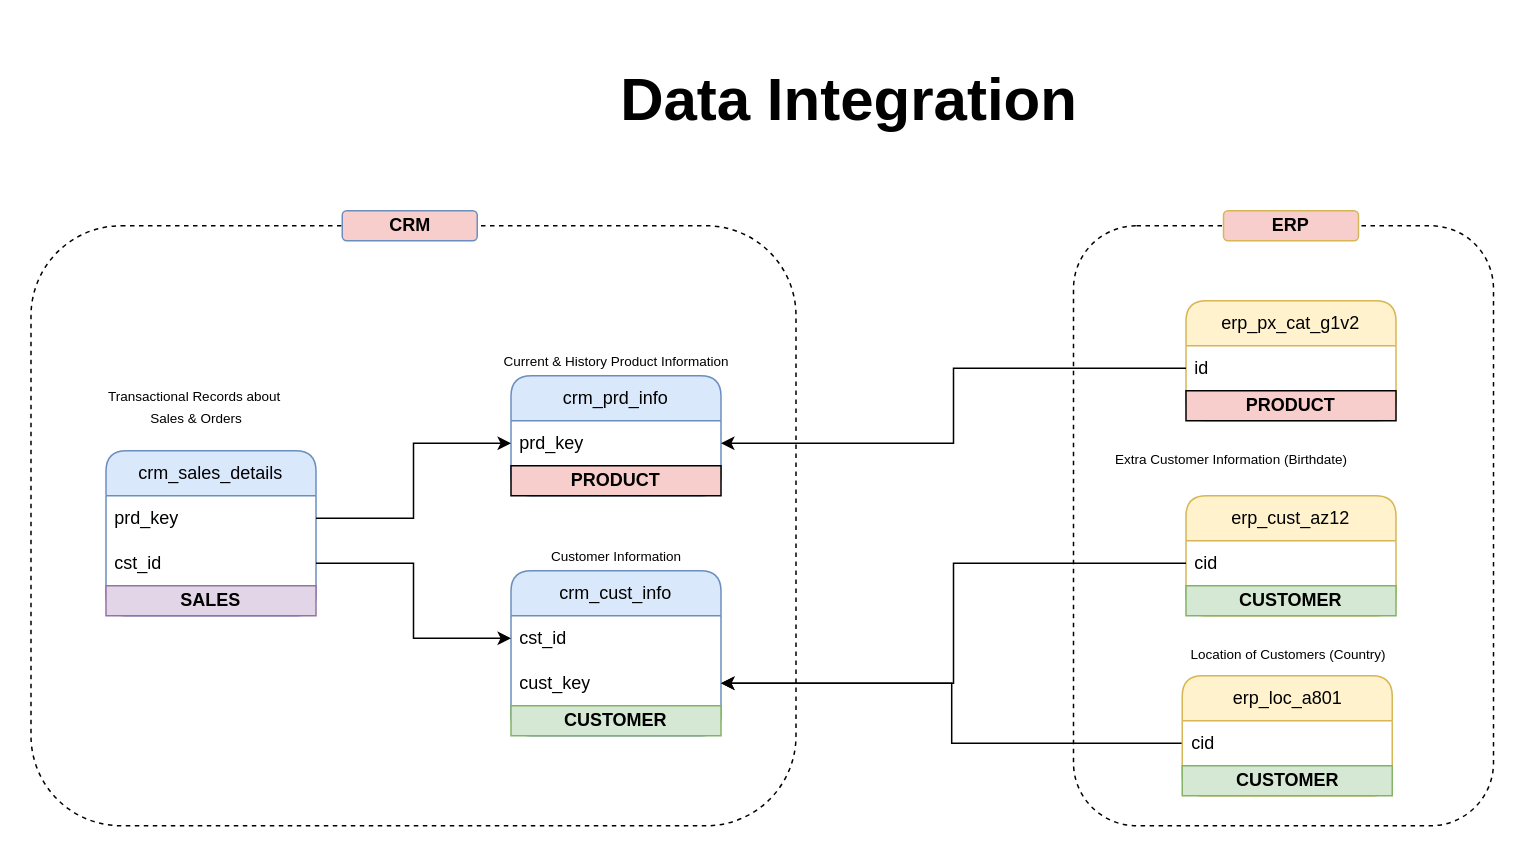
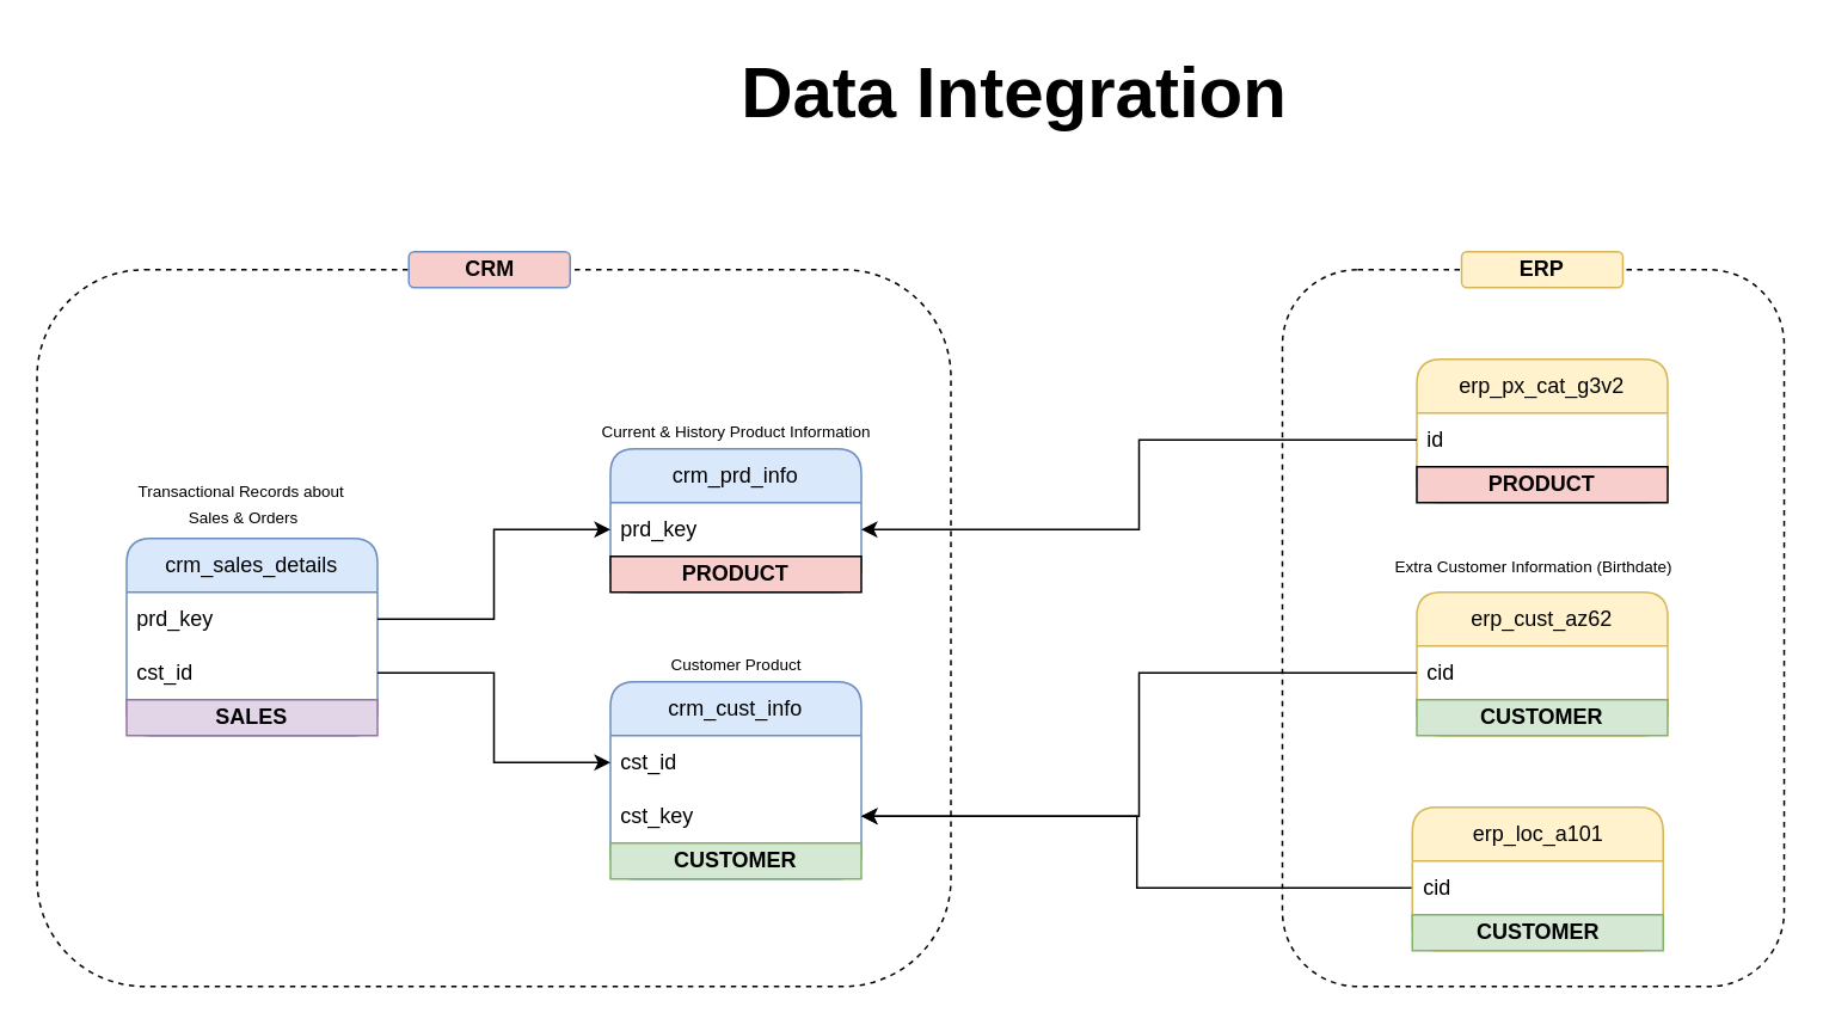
  <mxCell id="0" />
  <mxCell id="1" parent="0" />
  <mxCell id="2" value="" style="rounded=1;whiteSpace=wrap;html=1;fillColor=none;dashed=1;" parent="1" vertex="1"><mxGeometry x="20" y="150" width="510" height="400" as="geometry" /></mxCell>
  <mxCell id="3" value="" style="rounded=1;whiteSpace=wrap;html=1;fillColor=none;dashed=1;" parent="1" vertex="1"><mxGeometry x="715" y="150" width="280" height="400" as="geometry" /></mxCell>
- <mxCell id="4" value="&lt;b&gt;&lt;font style=&quot;font-size: 40px;&quot;&gt;Data Integration&lt;/font&gt;&lt;/b&gt;" style="text;html=1;align=center;verticalAlign=middle;resizable=0;points=[];autosize=1;strokeColor=none;fillColor=none;fontSize=25;" parent="1" vertex="1"><mxGeometry x="400" y="35" width="330" height="60" as="geometry" /></mxCell>
+ <mxCell id="4" value="&lt;b&gt;&lt;font style=&quot;font-size: 40px;&quot;&gt;Data Integration&lt;/font&gt;&lt;/b&gt;" style="text;html=1;align=center;verticalAlign=middle;resizable=0;points=[];autosize=1;strokeColor=none;fillColor=none;fontSize=25;" parent="1" vertex="1"><mxGeometry x="400" y="20" width="330" height="60" as="geometry" /></mxCell>
  <mxCell id="5" value="crm_sales_details" style="swimlane;fontStyle=0;childLayout=stackLayout;horizontal=1;startSize=30;horizontalStack=0;resizeParent=1;resizeParentMax=0;resizeLast=0;collapsible=1;marginBottom=0;whiteSpace=wrap;html=1;fillColor=#dae8fc;strokeColor=#6c8ebf;rounded=1;" parent="1" vertex="1"><mxGeometry x="70" y="300" width="140" height="110" as="geometry" /></mxCell>
  <mxCell id="6" value="prd_key" style="text;strokeColor=none;fillColor=none;align=left;verticalAlign=middle;spacingLeft=4;spacingRight=4;overflow=hidden;points=[[0,0.5],[1,0.5]];portConstraint=eastwest;rotatable=0;whiteSpace=wrap;html=1;" parent="5" vertex="1"><mxGeometry y="30" width="140" height="30" as="geometry" /></mxCell>
  <mxCell id="7" value="cst_id" style="text;strokeColor=none;fillColor=none;align=left;verticalAlign=middle;spacingLeft=4;spacingRight=4;overflow=hidden;points=[[0,0.5],[1,0.5]];portConstraint=eastwest;rotatable=0;whiteSpace=wrap;html=1;" parent="5" vertex="1"><mxGeometry y="60" width="140" height="30" as="geometry" /></mxCell>
  <mxCell id="8" value="&lt;b&gt;SALES&lt;/b&gt;" style="text;html=1;strokeColor=#9673a6;fillColor=#e1d5e7;align=center;verticalAlign=middle;whiteSpace=wrap;overflow=hidden;" parent="5" vertex="1"><mxGeometry y="90" width="140" height="20" as="geometry" /></mxCell>
  <mxCell id="9" value="&lt;div&gt;crm_cust_info&lt;/div&gt;" style="swimlane;fontStyle=0;childLayout=stackLayout;horizontal=1;startSize=30;horizontalStack=0;resizeParent=1;resizeParentMax=0;resizeLast=0;collapsible=1;marginBottom=0;whiteSpace=wrap;html=1;fillColor=#dae8fc;strokeColor=#6c8ebf;rounded=1;" parent="1" vertex="1"><mxGeometry x="340" y="380" width="140" height="110" as="geometry" /></mxCell>
  <mxCell id="10" value="cst_id" style="text;strokeColor=none;fillColor=none;align=left;verticalAlign=middle;spacingLeft=4;spacingRight=4;overflow=hidden;points=[[0,0.5],[1,0.5]];portConstraint=eastwest;rotatable=0;whiteSpace=wrap;html=1;" parent="9" vertex="1"><mxGeometry y="30" width="140" height="30" as="geometry" /></mxCell>
- <mxCell id="11" value="cust_key" style="text;strokeColor=none;fillColor=none;align=left;verticalAlign=middle;spacingLeft=4;spacingRight=4;overflow=hidden;points=[[0,0.5],[1,0.5]];portConstraint=eastwest;rotatable=0;whiteSpace=wrap;html=1;" parent="9" vertex="1"><mxGeometry y="60" width="140" height="30" as="geometry" /></mxCell>
+ <mxCell id="11" value="cst_key" style="text;strokeColor=none;fillColor=none;align=left;verticalAlign=middle;spacingLeft=4;spacingRight=4;overflow=hidden;points=[[0,0.5],[1,0.5]];portConstraint=eastwest;rotatable=0;whiteSpace=wrap;html=1;" parent="9" vertex="1"><mxGeometry y="60" width="140" height="30" as="geometry" /></mxCell>
  <mxCell id="12" value="&lt;b&gt;CUSTOMER&lt;/b&gt;" style="text;html=1;strokeColor=#82b366;fillColor=#d5e8d4;align=center;verticalAlign=middle;whiteSpace=wrap;overflow=hidden;" parent="9" vertex="1"><mxGeometry y="90" width="140" height="20" as="geometry" /></mxCell>
  <mxCell id="13" value="crm_prd_info" style="swimlane;fontStyle=0;childLayout=stackLayout;horizontal=1;startSize=30;horizontalStack=0;resizeParent=1;resizeParentMax=0;resizeLast=0;collapsible=1;marginBottom=0;whiteSpace=wrap;html=1;fillColor=#dae8fc;strokeColor=#6c8ebf;rounded=1;" parent="1" vertex="1"><mxGeometry x="340" y="250" width="140" height="80" as="geometry" /></mxCell>
  <mxCell id="14" value="prd_key" style="text;strokeColor=none;fillColor=none;align=left;verticalAlign=middle;spacingLeft=4;spacingRight=4;overflow=hidden;points=[[0,0.5],[1,0.5]];portConstraint=eastwest;rotatable=0;whiteSpace=wrap;html=1;" parent="13" vertex="1"><mxGeometry y="30" width="140" height="30" as="geometry" /></mxCell>
  <mxCell id="15" value="&lt;b&gt;PRODUCT&lt;/b&gt;" style="text;html=1;strokeColor=default;fillColor=#f8cecc;align=center;verticalAlign=middle;whiteSpace=wrap;overflow=hidden;" parent="13" vertex="1"><mxGeometry y="60" width="140" height="20" as="geometry" /></mxCell>
  <mxCell id="16" style="edgeStyle=orthogonalEdgeStyle;rounded=0;orthogonalLoop=1;jettySize=auto;html=1;entryX=0;entryY=0.5;entryDx=0;entryDy=0;" parent="1" source="6" target="14" edge="1"><mxGeometry relative="1" as="geometry" /></mxCell>
  <mxCell id="17" style="edgeStyle=orthogonalEdgeStyle;rounded=0;orthogonalLoop=1;jettySize=auto;html=1;" parent="1" source="7" target="10" edge="1"><mxGeometry relative="1" as="geometry" /></mxCell>
- <mxCell id="18" value="erp_px_cat_g1v2" style="swimlane;fontStyle=0;childLayout=stackLayout;horizontal=1;startSize=30;horizontalStack=0;resizeParent=1;resizeParentMax=0;resizeLast=0;collapsible=1;marginBottom=0;whiteSpace=wrap;html=1;fillColor=#fff2cc;strokeColor=#d6b656;rounded=1;" parent="1" vertex="1"><mxGeometry x="790" y="200" width="140" height="80" as="geometry" /></mxCell>
+ <mxCell id="18" value="erp_px_cat_g3v2" style="swimlane;fontStyle=0;childLayout=stackLayout;horizontal=1;startSize=30;horizontalStack=0;resizeParent=1;resizeParentMax=0;resizeLast=0;collapsible=1;marginBottom=0;whiteSpace=wrap;html=1;fillColor=#fff2cc;strokeColor=#d6b656;rounded=1;" parent="1" vertex="1"><mxGeometry x="790" y="200" width="140" height="80" as="geometry" /></mxCell>
  <mxCell id="19" value="id" style="text;strokeColor=none;fillColor=none;align=left;verticalAlign=middle;spacingLeft=4;spacingRight=4;overflow=hidden;points=[[0,0.5],[1,0.5]];portConstraint=eastwest;rotatable=0;whiteSpace=wrap;html=1;" parent="18" vertex="1"><mxGeometry y="30" width="140" height="30" as="geometry" /></mxCell>
  <mxCell id="20" value="&lt;b&gt;PRODUCT&lt;/b&gt;" style="text;html=1;strokeColor=default;fillColor=#f8cecc;align=center;verticalAlign=middle;whiteSpace=wrap;overflow=hidden;" parent="18" vertex="1"><mxGeometry y="60" width="140" height="20" as="geometry" /></mxCell>
- <mxCell id="21" value="&lt;div&gt;erp_cust_az12&lt;/div&gt;" style="swimlane;fontStyle=0;childLayout=stackLayout;horizontal=1;startSize=30;horizontalStack=0;resizeParent=1;resizeParentMax=0;resizeLast=0;collapsible=1;marginBottom=0;whiteSpace=wrap;html=1;fillColor=#fff2cc;strokeColor=#d6b656;rounded=1;" parent="1" vertex="1"><mxGeometry x="790" y="330" width="140" height="80" as="geometry" /></mxCell>
+ <mxCell id="21" value="&lt;div&gt;erp_cust_az62&lt;/div&gt;" style="swimlane;fontStyle=0;childLayout=stackLayout;horizontal=1;startSize=30;horizontalStack=0;resizeParent=1;resizeParentMax=0;resizeLast=0;collapsible=1;marginBottom=0;whiteSpace=wrap;html=1;fillColor=#fff2cc;strokeColor=#d6b656;rounded=1;" parent="1" vertex="1"><mxGeometry x="790" y="330" width="140" height="80" as="geometry" /></mxCell>
  <mxCell id="22" value="cid" style="text;strokeColor=none;fillColor=none;align=left;verticalAlign=middle;spacingLeft=4;spacingRight=4;overflow=hidden;points=[[0,0.5],[1,0.5]];portConstraint=eastwest;rotatable=0;whiteSpace=wrap;html=1;" parent="21" vertex="1"><mxGeometry y="30" width="140" height="30" as="geometry" /></mxCell>
  <mxCell id="23" value="&lt;b&gt;CUSTOMER&lt;/b&gt;" style="text;html=1;strokeColor=#82b366;fillColor=#d5e8d4;align=center;verticalAlign=middle;whiteSpace=wrap;overflow=hidden;" parent="21" vertex="1"><mxGeometry y="60" width="140" height="20" as="geometry" /></mxCell>
  <mxCell id="24" style="edgeStyle=orthogonalEdgeStyle;rounded=0;orthogonalLoop=1;jettySize=auto;html=1;exitX=0;exitY=0.5;exitDx=0;exitDy=0;entryX=1;entryY=0.5;entryDx=0;entryDy=0;" parent="1" source="26" target="11" edge="1"><mxGeometry relative="1" as="geometry" /></mxCell>
- <mxCell id="25" value="erp_loc_a801" style="swimlane;fontStyle=0;childLayout=stackLayout;horizontal=1;startSize=30;horizontalStack=0;resizeParent=1;resizeParentMax=0;resizeLast=0;collapsible=1;marginBottom=0;whiteSpace=wrap;html=1;fillColor=#fff2cc;strokeColor=#d6b656;rounded=1;" parent="1" vertex="1"><mxGeometry x="787.5" y="450" width="140" height="80" as="geometry" /></mxCell>
+ <mxCell id="25" value="erp_loc_a101" style="swimlane;fontStyle=0;childLayout=stackLayout;horizontal=1;startSize=30;horizontalStack=0;resizeParent=1;resizeParentMax=0;resizeLast=0;collapsible=1;marginBottom=0;whiteSpace=wrap;html=1;fillColor=#fff2cc;strokeColor=#d6b656;rounded=1;" parent="1" vertex="1"><mxGeometry x="787.5" y="450" width="140" height="80" as="geometry" /></mxCell>
  <mxCell id="26" value="cid" style="text;strokeColor=none;fillColor=none;align=left;verticalAlign=middle;spacingLeft=4;spacingRight=4;overflow=hidden;points=[[0,0.5],[1,0.5]];portConstraint=eastwest;rotatable=0;whiteSpace=wrap;html=1;" parent="25" vertex="1"><mxGeometry y="30" width="140" height="30" as="geometry" /></mxCell>
  <mxCell id="27" value="&lt;b&gt;CUSTOMER&lt;/b&gt;" style="text;html=1;strokeColor=#82b366;fillColor=#d5e8d4;align=center;verticalAlign=middle;whiteSpace=wrap;overflow=hidden;" parent="25" vertex="1"><mxGeometry y="60" width="140" height="20" as="geometry" /></mxCell>
  <mxCell id="28" value="&lt;b&gt;CRM&lt;/b&gt;" style="rounded=1;whiteSpace=wrap;html=1;fillColor=#f8cecc;strokeColor=#6c8ebf;" parent="1" vertex="1"><mxGeometry x="227.5" y="140" width="90" height="20" as="geometry" /></mxCell>
- <mxCell id="29" value="&lt;b&gt;ERP&lt;/b&gt;" style="rounded=1;whiteSpace=wrap;html=1;fillColor=#f8cecc;strokeColor=#d6b656;" parent="1" vertex="1"><mxGeometry x="815" y="140" width="90" height="20" as="geometry" /></mxCell>
- <mxCell id="30" value="&lt;font style=&quot;font-size: 9px;&quot;&gt;Transactional Records about&amp;nbsp;&lt;/font&gt;&lt;div&gt;&lt;font style=&quot;font-size: 9px;&quot;&gt;Sales &amp;amp; Orders&lt;/font&gt;&lt;/div&gt;" style="text;html=1;align=center;verticalAlign=middle;resizable=0;points=[];autosize=1;strokeColor=none;fillColor=none;" parent="1" vertex="1"><mxGeometry x="60" y="250" width="140" height="40" as="geometry" /></mxCell>
+ <mxCell id="29" value="&lt;b&gt;ERP&lt;/b&gt;" style="rounded=1;whiteSpace=wrap;html=1;fillColor=#fff2cc;strokeColor=#d6b656;" parent="1" vertex="1"><mxGeometry x="815" y="140" width="90" height="20" as="geometry" /></mxCell>
+ <mxCell id="30" value="&lt;font style=&quot;font-size: 9px;&quot;&gt;Transactional Records about&amp;nbsp;&lt;/font&gt;&lt;div&gt;&lt;font style=&quot;font-size: 9px;&quot;&gt;Sales &amp;amp; Orders&lt;/font&gt;&lt;/div&gt;" style="text;html=1;align=center;verticalAlign=middle;resizable=0;points=[];autosize=1;strokeColor=none;fillColor=none;" parent="1" vertex="1"><mxGeometry x="65" y="260" width="140" height="40" as="geometry" /></mxCell>
  <mxCell id="31" value="&lt;font style=&quot;font-size: 9px;&quot;&gt;Current &amp;amp; History Product Information&lt;/font&gt;" style="text;html=1;align=center;verticalAlign=middle;resizable=0;points=[];autosize=1;strokeColor=none;fillColor=none;" parent="1" vertex="1"><mxGeometry x="325" y="225" width="170" height="30" as="geometry" /></mxCell>
- <mxCell id="32" value="&lt;font style=&quot;font-size: 9px;&quot;&gt;Customer Information&lt;/font&gt;" style="text;html=1;align=center;verticalAlign=middle;resizable=0;points=[];autosize=1;strokeColor=none;fillColor=none;" parent="1" vertex="1"><mxGeometry x="355" y="355" width="110" height="30" as="geometry" /></mxCell>
- <mxCell id="33" value="&lt;font style=&quot;font-size: 9px;&quot;&gt;Extra Customer Information (Birthdate)&lt;/font&gt;" style="text;html=1;align=center;verticalAlign=middle;resizable=0;points=[];autosize=1;strokeColor=none;fillColor=none;" parent="1" vertex="1"><mxGeometry x="730" y="290" width="180" height="30" as="geometry" /></mxCell>
+ <mxCell id="32" value="&lt;font style=&quot;font-size: 9px;&quot;&gt;Customer Product&lt;/font&gt;" style="text;html=1;align=center;verticalAlign=middle;resizable=0;points=[];autosize=1;strokeColor=none;fillColor=none;" parent="1" vertex="1"><mxGeometry x="355" y="355" width="110" height="30" as="geometry" /></mxCell>
+ <mxCell id="33" value="&lt;font style=&quot;font-size: 9px;&quot;&gt;Extra Customer Information (Birthdate)&lt;/font&gt;" style="text;html=1;align=center;verticalAlign=middle;resizable=0;points=[];autosize=1;strokeColor=none;fillColor=none;" parent="1" vertex="1"><mxGeometry x="765" y="300" width="180" height="30" as="geometry" /></mxCell>
  <mxCell id="34" style="edgeStyle=orthogonalEdgeStyle;rounded=0;orthogonalLoop=1;jettySize=auto;html=1;entryX=1;entryY=0.5;entryDx=0;entryDy=0;" parent="1" source="19" target="14" edge="1"><mxGeometry relative="1" as="geometry" /></mxCell>
  <mxCell id="35" style="edgeStyle=orthogonalEdgeStyle;rounded=0;orthogonalLoop=1;jettySize=auto;html=1;entryX=1;entryY=0.5;entryDx=0;entryDy=0;" parent="1" source="22" target="11" edge="1"><mxGeometry relative="1" as="geometry" /></mxCell>
- <mxCell id="36" value="&lt;font style=&quot;font-size: 9px;&quot;&gt;Location of Customers (Country)&lt;/font&gt;" style="text;html=1;align=center;verticalAlign=middle;resizable=0;points=[];autosize=1;strokeColor=none;fillColor=none;" parent="1" vertex="1"><mxGeometry x="782.5" y="420" width="150" height="30" as="geometry" /></mxCell>
